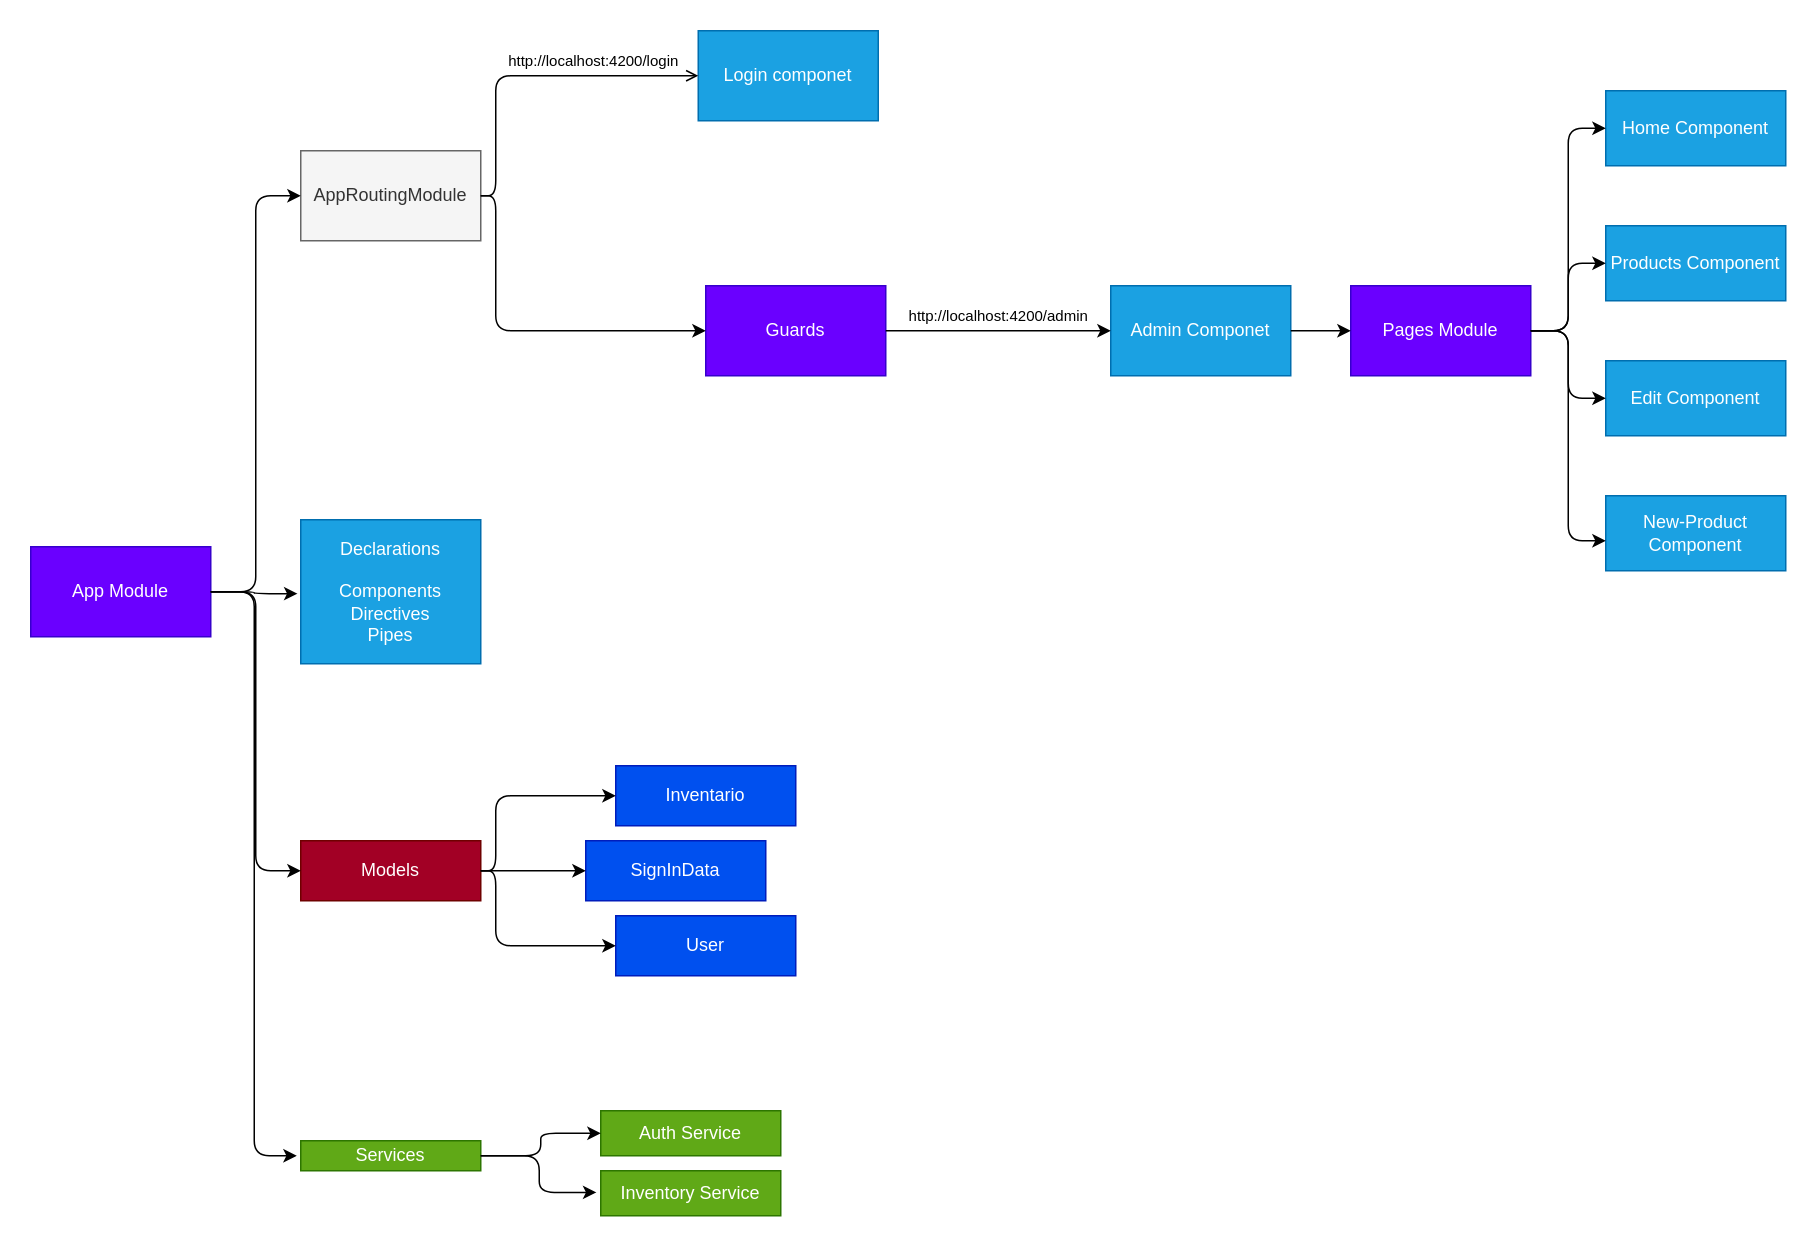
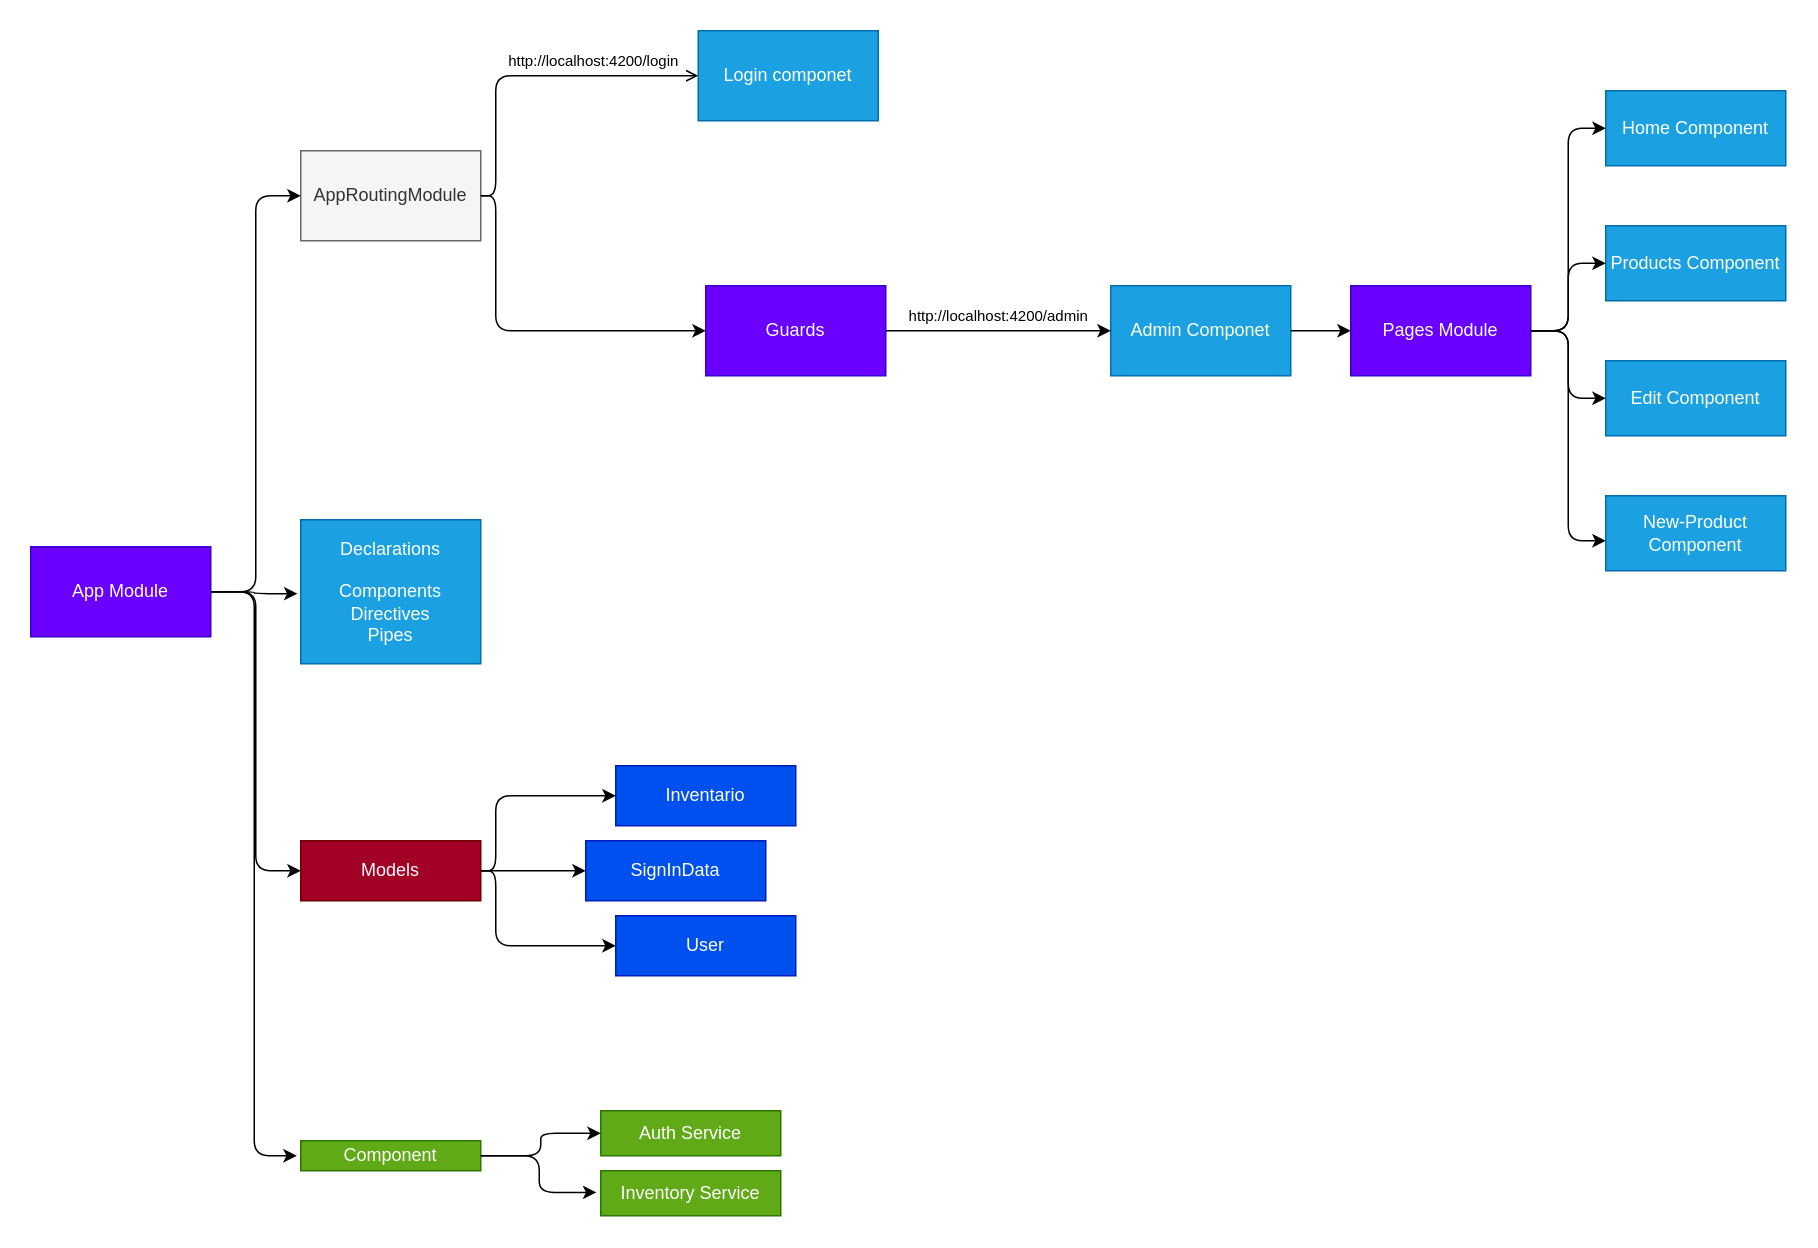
  <mxCell id="0" />
  <mxCell id="1" parent="0" />
  <mxCell id="2" value="App Module" style="rounded=0;whiteSpace=wrap;html=1;fillColor=#6a00ff;fontColor=#ffffff;strokeColor=#3700CC;" vertex="1" parent="1"><mxGeometry x="20" y="364" width="120" height="60" as="geometry" /></mxCell>
- <mxCell id="3" value="Services" style="whiteSpace=wrap;html=1;fillColor=#60a917;strokeColor=#2D7600;fontColor=#ffffff;rounded=0;" vertex="1" parent="1"><mxGeometry x="200" y="760" width="120" height="20" as="geometry" /></mxCell>
+ <mxCell id="3" value="Component" style="whiteSpace=wrap;html=1;fillColor=#60a917;strokeColor=#2D7600;fontColor=#ffffff;rounded=0;" vertex="1" parent="1"><mxGeometry x="200" y="760" width="120" height="20" as="geometry" /></mxCell>
  <mxCell id="4" value="Declarations&lt;br&gt;&lt;br&gt;Components&lt;br&gt;Directives&lt;br&gt;Pipes" style="whiteSpace=wrap;html=1;fillColor=#1ba1e2;strokeColor=#006EAF;fontColor=#ffffff;rounded=0;" vertex="1" parent="1"><mxGeometry x="200" y="346" width="120" height="96" as="geometry" /></mxCell>
  <mxCell id="5" value="AppRoutingModule" style="whiteSpace=wrap;html=1;fillColor=#f5f5f5;strokeColor=#666666;fontColor=#333333;rounded=0;" vertex="1" parent="1"><mxGeometry x="200" y="100" width="120" height="60" as="geometry" /></mxCell>
  <mxCell id="6" value="" style="edgeStyle=elbowEdgeStyle;elbow=horizontal;endArrow=classic;html=1;entryX=0;entryY=0.5;entryDx=0;entryDy=0;" edge="1" parent="1" source="2" target="5"><mxGeometry width="50" height="50" relative="1" as="geometry"><mxPoint x="250" y="430" as="sourcePoint" /><mxPoint x="300" y="380" as="targetPoint" /></mxGeometry></mxCell>
  <mxCell id="7" value="" style="edgeStyle=elbowEdgeStyle;elbow=horizontal;endArrow=classic;html=1;entryX=-0.018;entryY=0.513;entryDx=0;entryDy=0;exitX=1;exitY=0.5;exitDx=0;exitDy=0;entryPerimeter=0;" edge="1" parent="1" source="2" target="4"><mxGeometry width="50" height="50" relative="1" as="geometry"><mxPoint x="170" y="374" as="sourcePoint" /><mxPoint x="210" y="320" as="targetPoint" /></mxGeometry></mxCell>
  <mxCell id="8" value="" style="edgeStyle=elbowEdgeStyle;elbow=horizontal;endArrow=classic;html=1;entryX=-0.022;entryY=0.5;entryDx=0;entryDy=0;exitX=1;exitY=0.5;exitDx=0;exitDy=0;entryPerimeter=0;" edge="1" parent="1" source="2" target="3"><mxGeometry width="50" height="50" relative="1" as="geometry"><mxPoint x="180" y="384" as="sourcePoint" /><mxPoint x="220" y="330" as="targetPoint" /></mxGeometry></mxCell>
  <mxCell id="9" value="Auth Service" style="whiteSpace=wrap;html=1;fillColor=#60a917;strokeColor=#2D7600;fontColor=#ffffff;rounded=0;" vertex="1" parent="1"><mxGeometry x="400" y="740" width="120" height="30" as="geometry" /></mxCell>
  <mxCell id="10" value="Inventory Service" style="whiteSpace=wrap;html=1;fillColor=#60a917;strokeColor=#2D7600;fontColor=#ffffff;rounded=0;" vertex="1" parent="1"><mxGeometry x="400" y="780" width="120" height="30" as="geometry" /></mxCell>
  <mxCell id="11" value="" style="edgeStyle=elbowEdgeStyle;elbow=horizontal;endArrow=classic;html=1;entryX=0;entryY=0.5;entryDx=0;entryDy=0;exitX=1;exitY=0.5;exitDx=0;exitDy=0;" edge="1" parent="1" source="3" target="9"><mxGeometry width="50" height="50" relative="1" as="geometry"><mxPoint x="342.16" y="710" as="sourcePoint" /><mxPoint x="400" y="729.248" as="targetPoint" /></mxGeometry></mxCell>
  <mxCell id="12" value="" style="edgeStyle=elbowEdgeStyle;elbow=horizontal;endArrow=classic;html=1;entryX=-0.024;entryY=0.481;entryDx=0;entryDy=0;entryPerimeter=0;" edge="1" parent="1" target="10"><mxGeometry width="50" height="50" relative="1" as="geometry"><mxPoint x="320" y="770" as="sourcePoint" /><mxPoint x="410" y="739.248" as="targetPoint" /></mxGeometry></mxCell>
  <mxCell id="13" value="Login componet" style="whiteSpace=wrap;html=1;fillColor=#1ba1e2;strokeColor=#006EAF;fontColor=#ffffff;rounded=0;" vertex="1" parent="1"><mxGeometry x="465" y="20" width="120" height="60" as="geometry" /></mxCell>
  <mxCell id="14" value="Guards" style="whiteSpace=wrap;html=1;fillColor=#6a00ff;strokeColor=#3700CC;fontColor=#ffffff;rounded=0;" vertex="1" parent="1"><mxGeometry x="470" y="190" width="120" height="60" as="geometry" /></mxCell>
  <mxCell id="15" value="Admin Componet" style="whiteSpace=wrap;html=1;fillColor=#1ba1e2;strokeColor=#006EAF;fontColor=#ffffff;rounded=0;" vertex="1" parent="1"><mxGeometry x="740" y="190" width="120" height="60" as="geometry" /></mxCell>
  <mxCell id="16" value="" style="edgeStyle=elbowEdgeStyle;elbow=horizontal;endArrow=open;html=1;entryX=0;entryY=0.5;entryDx=0;entryDy=0;exitX=1;exitY=0.5;exitDx=0;exitDy=0;" edge="1" parent="1" source="5" target="13"><mxGeometry width="50" height="50" relative="1" as="geometry"><mxPoint x="270" y="57.5" as="sourcePoint" /><mxPoint x="350" y="42.5" as="targetPoint" /><Array as="points"><mxPoint x="330" y="100" /></Array></mxGeometry></mxCell>
  <mxCell id="17" value="" style="edgeStyle=elbowEdgeStyle;elbow=horizontal;endArrow=classic;html=1;entryX=0;entryY=0.5;entryDx=0;entryDy=0;" edge="1" parent="1" target="14"><mxGeometry width="50" height="50" relative="1" as="geometry"><mxPoint x="320" y="130" as="sourcePoint" /><mxPoint x="400" y="60" as="targetPoint" /><Array as="points"><mxPoint x="330" y="180" /></Array></mxGeometry></mxCell>
  <mxCell id="18" value="" style="edgeStyle=elbowEdgeStyle;elbow=horizontal;endArrow=classic;html=1;entryX=0;entryY=0.5;entryDx=0;entryDy=0;exitX=1;exitY=0.5;exitDx=0;exitDy=0;" edge="1" parent="1" source="14" target="15"><mxGeometry width="50" height="50" relative="1" as="geometry"><mxPoint x="330" y="140" as="sourcePoint" /><mxPoint x="400" y="230" as="targetPoint" /></mxGeometry></mxCell>
  <mxCell id="19" value="http://localhost:4200/login" style="text;strokeColor=none;fillColor=none;html=1;fontSize=10;fontStyle=0;verticalAlign=middle;align=center;" vertex="1" parent="1"><mxGeometry x="320" y="30" width="150" height="20" as="geometry" /></mxCell>
  <mxCell id="20" value="http://localhost:4200/admin" style="text;strokeColor=none;fillColor=none;html=1;fontSize=10;fontStyle=0;verticalAlign=middle;align=center;" vertex="1" parent="1"><mxGeometry x="590" y="200" width="150" height="20" as="geometry" /></mxCell>
  <mxCell id="21" value="Pages Module" style="whiteSpace=wrap;html=1;fillColor=#6a00ff;strokeColor=#3700CC;fontColor=#ffffff;rounded=0;" vertex="1" parent="1"><mxGeometry x="900" y="190" width="120" height="60" as="geometry" /></mxCell>
  <mxCell id="22" value="" style="edgeStyle=elbowEdgeStyle;elbow=horizontal;endArrow=classic;html=1;entryX=0;entryY=0.5;entryDx=0;entryDy=0;exitX=1;exitY=0.5;exitDx=0;exitDy=0;" edge="1" parent="1" source="15" target="21"><mxGeometry width="50" height="50" relative="1" as="geometry"><mxPoint x="830" y="290" as="sourcePoint" /><mxPoint x="970" y="290" as="targetPoint" /></mxGeometry></mxCell>
  <mxCell id="23" value="Home Component" style="whiteSpace=wrap;html=1;fillColor=#1ba1e2;strokeColor=#006EAF;fontColor=#ffffff;rounded=0;" vertex="1" parent="1"><mxGeometry x="1070" y="60" width="120" height="50" as="geometry" /></mxCell>
  <mxCell id="24" value="Products Component" style="whiteSpace=wrap;html=1;fillColor=#1ba1e2;strokeColor=#006EAF;fontColor=#ffffff;rounded=0;" vertex="1" parent="1"><mxGeometry x="1070" y="150" width="120" height="50" as="geometry" /></mxCell>
  <mxCell id="25" value="Edit Component" style="whiteSpace=wrap;html=1;fillColor=#1ba1e2;strokeColor=#006EAF;fontColor=#ffffff;rounded=0;" vertex="1" parent="1"><mxGeometry x="1070" y="240" width="120" height="50" as="geometry" /></mxCell>
  <mxCell id="26" value="New-Product Component" style="whiteSpace=wrap;html=1;fillColor=#1ba1e2;strokeColor=#006EAF;fontColor=#ffffff;rounded=0;" vertex="1" parent="1"><mxGeometry x="1070" y="330" width="120" height="50" as="geometry" /></mxCell>
  <mxCell id="27" value="" style="edgeStyle=elbowEdgeStyle;elbow=horizontal;endArrow=classic;html=1;exitX=1;exitY=0.5;exitDx=0;exitDy=0;" edge="1" parent="1" source="21" target="23"><mxGeometry width="50" height="50" relative="1" as="geometry"><mxPoint x="1030" y="219.67" as="sourcePoint" /><mxPoint x="1070" y="219.67" as="targetPoint" /></mxGeometry></mxCell>
  <mxCell id="28" value="" style="edgeStyle=elbowEdgeStyle;elbow=horizontal;endArrow=classic;html=1;entryX=0;entryY=0.5;entryDx=0;entryDy=0;" edge="1" parent="1" target="25"><mxGeometry width="50" height="50" relative="1" as="geometry"><mxPoint x="1020" y="220" as="sourcePoint" /><mxPoint x="1080" y="145" as="targetPoint" /></mxGeometry></mxCell>
  <mxCell id="29" value="" style="edgeStyle=elbowEdgeStyle;elbow=horizontal;endArrow=classic;html=1;entryX=0;entryY=0.5;entryDx=0;entryDy=0;" edge="1" parent="1" target="24"><mxGeometry width="50" height="50" relative="1" as="geometry"><mxPoint x="1020" y="220" as="sourcePoint" /><mxPoint x="1090" y="155" as="targetPoint" /></mxGeometry></mxCell>
  <mxCell id="30" value="" style="edgeStyle=elbowEdgeStyle;elbow=horizontal;endArrow=classic;html=1;exitX=1;exitY=0.5;exitDx=0;exitDy=0;entryX=0;entryY=0.6;entryDx=0;entryDy=0;entryPerimeter=0;" edge="1" parent="1" source="21" target="26"><mxGeometry width="50" height="50" relative="1" as="geometry"><mxPoint x="1050" y="250" as="sourcePoint" /><mxPoint x="1100" y="165" as="targetPoint" /></mxGeometry></mxCell>
  <mxCell id="31" value="Models" style="whiteSpace=wrap;html=1;fillColor=#a20025;strokeColor=#6F0000;fontColor=#ffffff;rounded=0;" vertex="1" parent="1"><mxGeometry x="200" y="560" width="120" height="40" as="geometry" /></mxCell>
  <mxCell id="32" value="" style="edgeStyle=elbowEdgeStyle;elbow=horizontal;endArrow=classic;html=1;entryX=0;entryY=0.5;entryDx=0;entryDy=0;exitX=1;exitY=0.5;exitDx=0;exitDy=0;" edge="1" parent="1" source="2" target="31"><mxGeometry width="50" height="50" relative="1" as="geometry"><mxPoint x="150" y="404" as="sourcePoint" /><mxPoint x="207.36" y="780" as="targetPoint" /><Array as="points"><mxPoint x="170" y="490" /></Array></mxGeometry></mxCell>
  <mxCell id="33" value="Inventario" style="whiteSpace=wrap;html=1;fillColor=#0050ef;strokeColor=#001DBC;fontColor=#ffffff;rounded=0;" vertex="1" parent="1"><mxGeometry x="410" y="510" width="120" height="40" as="geometry" /></mxCell>
  <mxCell id="34" value="SignInData" style="whiteSpace=wrap;html=1;fillColor=#0050ef;strokeColor=#001DBC;fontColor=#ffffff;rounded=0;" vertex="1" parent="1"><mxGeometry x="390" y="560" width="120" height="40" as="geometry" /></mxCell>
  <mxCell id="35" value="User" style="whiteSpace=wrap;html=1;fillColor=#0050ef;strokeColor=#001DBC;fontColor=#ffffff;rounded=0;" vertex="1" parent="1"><mxGeometry x="410" y="610" width="120" height="40" as="geometry" /></mxCell>
  <mxCell id="36" value="" style="edgeStyle=elbowEdgeStyle;elbow=horizontal;endArrow=classic;html=1;entryX=0;entryY=0.5;entryDx=0;entryDy=0;exitX=1;exitY=0.5;exitDx=0;exitDy=0;" edge="1" parent="1" source="31" target="34"><mxGeometry width="50" height="50" relative="1" as="geometry"><mxPoint x="310" y="490" as="sourcePoint" /><mxPoint x="370" y="676" as="targetPoint" /><Array as="points"><mxPoint x="340" y="586" /></Array></mxGeometry></mxCell>
  <mxCell id="37" value="" style="edgeStyle=elbowEdgeStyle;elbow=horizontal;endArrow=classic;html=1;entryX=0;entryY=0.5;entryDx=0;entryDy=0;exitX=1;exitY=0.5;exitDx=0;exitDy=0;" edge="1" parent="1" source="31" target="35"><mxGeometry width="50" height="50" relative="1" as="geometry"><mxPoint x="330" y="590" as="sourcePoint" /><mxPoint x="370" y="590" as="targetPoint" /><Array as="points"><mxPoint x="330" y="610" /></Array></mxGeometry></mxCell>
  <mxCell id="38" value="" style="edgeStyle=elbowEdgeStyle;elbow=horizontal;endArrow=classic;html=1;entryX=0;entryY=0.5;entryDx=0;entryDy=0;exitX=1;exitY=0.5;exitDx=0;exitDy=0;" edge="1" parent="1" source="31" target="33"><mxGeometry width="50" height="50" relative="1" as="geometry"><mxPoint x="310" y="529.71" as="sourcePoint" /><mxPoint x="350" y="529.71" as="targetPoint" /><Array as="points"><mxPoint x="330" y="535.71" /></Array></mxGeometry></mxCell>
